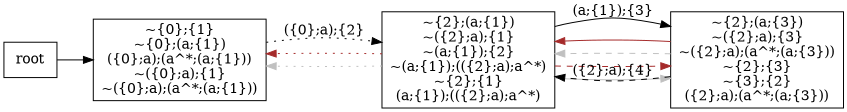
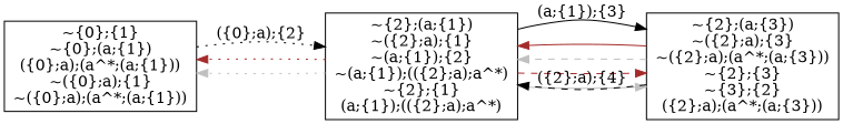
  digraph {
    rankdir=LR
    node [shape=box]
    edge [style=solid]
    n1 [label="~{0};{1}\n~{0};(a;{1})\n({0};a);(a^*;(a;{1}))\n~({0};a);{1}\n~({0};a);(a^*;(a;{1}))\n"]
    n2 [label="~{2};(a;{1})\n~({2};a);{1}\n~(a;{1});{2}\n~(a;{1});(({2};a);a^*)\n~{2};{1}\n(a;{1});(({2};a);a^*)\n"]
    n3 [label="~{2};(a;{3})\n~({2};a);{3}\n~({2};a);(a^*;(a;{3}))\n~{2};{3}\n~{3};{2}\n({2};a);(a^*;(a;{3}))\n"]
-   root
    n1 -> n2 [label="({0};a);{2}\n" style=dotted]
    n2 -> n1 [color=grey style=dotted]
    n2 -> n1 [color=brown style=dotted]
    n2 -> n3 [label="(a;{1});{3}\n"]
    n2 -> n3 [color=grey]
    n2 -> n3 [color=brown style=dashed]
    n3 -> n2 [label="({2};a);{4}\n" style=dashed]
    n3 -> n2 [color=grey style=dashed]
    n3 -> n2 [color=brown]
-   root -> n1
  }
